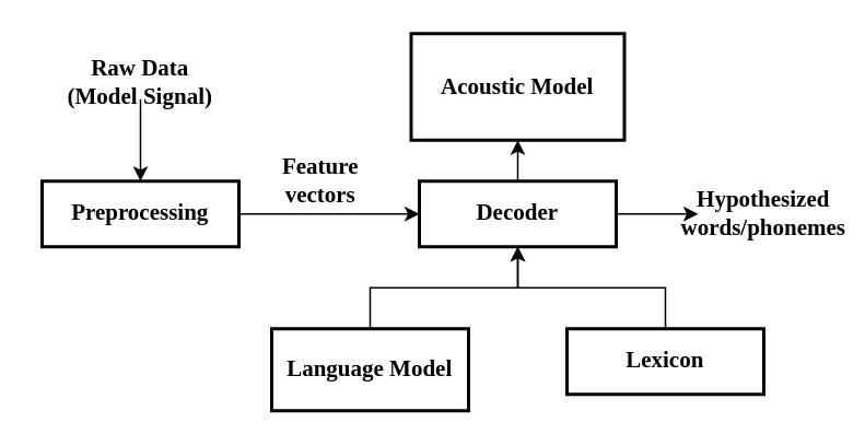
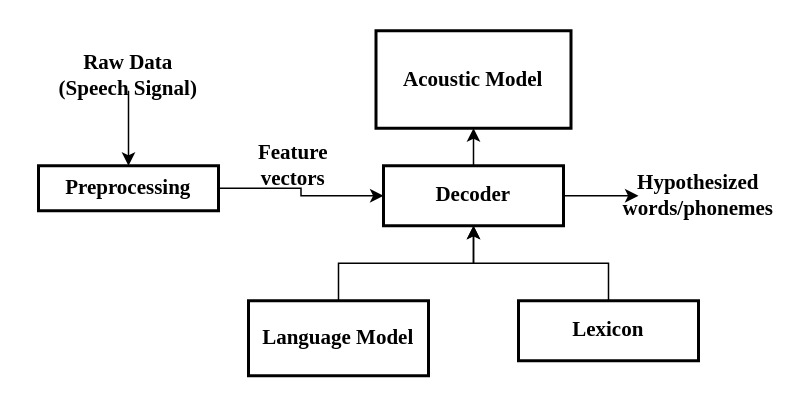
  <mxCell id="0" />
  <mxCell id="1" parent="0" />
  <mxCell id="2" value="" style="edgeStyle=orthogonalEdgeStyle;rounded=0;orthogonalLoop=1;jettySize=auto;html=1;" edge="1" parent="1" source="3" target="6"><mxGeometry relative="1" as="geometry" /></mxCell>
- <mxCell id="3" value="&lt;font style=&quot;font-size: 14px&quot; face=&quot;Verdana&quot;&gt;&lt;b&gt;Preprocessing&lt;/b&gt;&lt;/font&gt;" style="rounded=0;whiteSpace=wrap;html=1;strokeWidth=2;" vertex="1" parent="1"><mxGeometry x="25" y="110" width="120" height="40" as="geometry" /></mxCell>
+ <mxCell id="3" value="&lt;font style=&quot;font-size: 14px&quot; face=&quot;Verdana&quot;&gt;&lt;b&gt;Preprocessing&lt;/b&gt;&lt;/font&gt;" style="rounded=0;whiteSpace=wrap;html=1;strokeWidth=2;" vertex="1" parent="1"><mxGeometry x="25" y="110" width="120" height="30" as="geometry" /></mxCell>
  <mxCell id="4" value="" style="edgeStyle=orthogonalEdgeStyle;rounded=0;orthogonalLoop=1;jettySize=auto;html=1;" edge="1" parent="1" source="6" target="7"><mxGeometry relative="1" as="geometry" /></mxCell>
  <mxCell id="5" value="" style="edgeStyle=orthogonalEdgeStyle;rounded=0;orthogonalLoop=1;jettySize=auto;html=1;" edge="1" parent="1" source="6" target="14"><mxGeometry relative="1" as="geometry" /></mxCell>
  <mxCell id="6" value="&lt;font face=&quot;Verdana&quot; style=&quot;font-size: 14px&quot;&gt;&lt;b&gt;Decoder&lt;/b&gt;&lt;/font&gt;" style="rounded=0;whiteSpace=wrap;html=1;strokeWidth=2;" vertex="1" parent="1"><mxGeometry x="255" y="110" width="120" height="40" as="geometry" /></mxCell>
  <mxCell id="7" value="&lt;font style=&quot;font-size: 14px&quot; face=&quot;Verdana&quot;&gt;&lt;b&gt;Acoustic Model&lt;/b&gt;&lt;/font&gt;" style="rounded=0;whiteSpace=wrap;html=1;strokeWidth=2;" vertex="1" parent="1"><mxGeometry x="250" y="20" width="130" height="65" as="geometry" /></mxCell>
  <mxCell id="8" value="" style="edgeStyle=orthogonalEdgeStyle;rounded=0;orthogonalLoop=1;jettySize=auto;html=1;" edge="1" parent="1" source="9" target="6"><mxGeometry relative="1" as="geometry" /></mxCell>
  <mxCell id="9" value="&lt;font style=&quot;font-size: 14px&quot; face=&quot;Verdana&quot;&gt;&lt;b&gt;Language Model&lt;/b&gt;&lt;/font&gt;" style="rounded=0;whiteSpace=wrap;html=1;strokeWidth=2;" vertex="1" parent="1"><mxGeometry x="165" y="200" width="120" height="50" as="geometry" /></mxCell>
  <mxCell id="10" value="" style="edgeStyle=orthogonalEdgeStyle;rounded=0;orthogonalLoop=1;jettySize=auto;html=1;" edge="1" parent="1" source="11" target="6"><mxGeometry relative="1" as="geometry" /></mxCell>
  <mxCell id="11" value="&lt;font style=&quot;font-size: 14px&quot; face=&quot;Verdana&quot;&gt;&lt;b&gt;Lexicon&lt;/b&gt;&lt;/font&gt;" style="rounded=0;whiteSpace=wrap;html=1;strokeWidth=2;" vertex="1" parent="1"><mxGeometry x="345" y="200" width="120" height="40" as="geometry" /></mxCell>
  <mxCell id="12" value="" style="edgeStyle=orthogonalEdgeStyle;rounded=0;orthogonalLoop=1;jettySize=auto;html=1;" edge="1" parent="1" source="13" target="3"><mxGeometry relative="1" as="geometry" /></mxCell>
- <mxCell id="13" value="&lt;font style=&quot;font-size: 14px&quot; face=&quot;Verdana&quot;&gt;&lt;b&gt;Raw Data&lt;br&gt;(Model Signal)&lt;/b&gt;&lt;/font&gt;" style="text;html=1;strokeColor=none;fillColor=none;align=center;verticalAlign=middle;whiteSpace=wrap;rounded=0;" vertex="1" parent="1"><mxGeometry x="20" y="40" width="130" height="20" as="geometry" /></mxCell>
+ <mxCell id="13" value="&lt;font style=&quot;font-size: 14px&quot; face=&quot;Verdana&quot;&gt;&lt;b&gt;Raw Data&lt;br&gt;(Speech Signal)&lt;/b&gt;&lt;/font&gt;" style="text;html=1;strokeColor=none;fillColor=none;align=center;verticalAlign=middle;whiteSpace=wrap;rounded=0;" vertex="1" parent="1"><mxGeometry x="20" y="40" width="130" height="20" as="geometry" /></mxCell>
  <mxCell id="14" value="&lt;font style=&quot;font-size: 14px&quot; face=&quot;Verdana&quot;&gt;&lt;b&gt;Hypothesized words/phonemes&lt;/b&gt;&lt;/font&gt;" style="text;html=1;strokeColor=none;fillColor=none;align=center;verticalAlign=middle;whiteSpace=wrap;rounded=0;" vertex="1" parent="1"><mxGeometry x="425" y="120" width="80" height="20" as="geometry" /></mxCell>
  <mxCell id="15" value="&lt;font style=&quot;font-size: 14px&quot; face=&quot;Verdana&quot;&gt;&lt;b&gt;Feature vectors&lt;/b&gt;&lt;/font&gt;" style="text;html=1;strokeColor=none;fillColor=none;align=center;verticalAlign=middle;whiteSpace=wrap;rounded=0;" vertex="1" parent="1"><mxGeometry x="165" y="100" width="60" height="20" as="geometry" /></mxCell>
